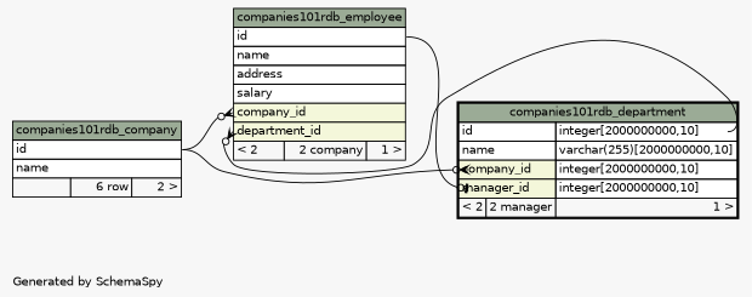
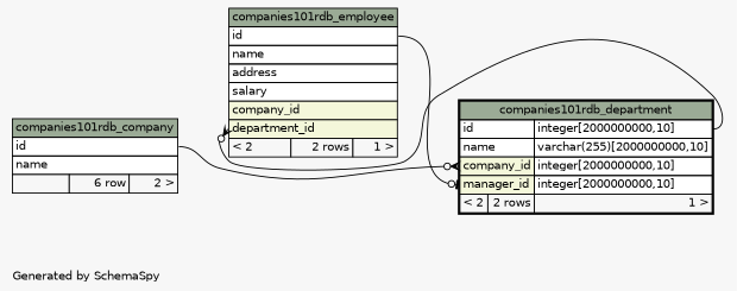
  digraph {
    bgcolor="#f7f7f7"
    fontname=Helvetica
    fontsize=11
    label="\nGenerated by SchemaSpy"
    labeljust=l
    nodesep=0.18
    rankdir=RL
    ranksep=0.46
    node [fontname=Helvetica fontsize=11 shape=plaintext]
    edge [arrowhead=none arrowsize=0.8 arrowtail=crowodot dir=back headport="id:e" tailport="company_id:w"]
-   n1 [label=<     <TABLE BORDER="2" CELLBORDER="1" CELLSPACING="0" BGCOLOR="#ffffff">       <TR><TD COLSPAN="3" BGCOLOR="#9bab96" ALIGN="CENTER">companies101rdb_department</TD></TR>       <TR><TD PORT="id" COLSPAN="2" ALIGN="LEFT">id</TD><TD PORT="id.type" ALIGN="LEFT">integer[2000000000,10]</TD></TR>       <TR><TD PORT="name" COLSPAN="2" ALIGN="LEFT">name</TD><TD PORT="name.type" ALIGN="LEFT">varchar(255)[2000000000,10]</TD></TR>       <TR><TD PORT="company_id" COLSPAN="2" BGCOLOR="#f4f7da" ALIGN="LEFT">company_id</TD><TD PORT="company_id.type" ALIGN="LEFT">integer[2000000000,10]</TD></TR>       <TR><TD PORT="manager_id" COLSPAN="2" BGCOLOR="#f4f7da" ALIGN="LEFT">manager_id</TD><TD PORT="manager_id.type" ALIGN="LEFT">integer[2000000000,10]</TD></TR>       <TR><TD ALIGN="LEFT" BGCOLOR="#f7f7f7">&lt; 2</TD><TD ALIGN="RIGHT" BGCOLOR="#f7f7f7">2 manager</TD><TD ALIGN="RIGHT" BGCOLOR="#f7f7f7">1 &gt;</TD></TR>     </TABLE>>]
+   n1 [label=<     <TABLE BORDER="2" CELLBORDER="1" CELLSPACING="0" BGCOLOR="#ffffff">       <TR><TD COLSPAN="3" BGCOLOR="#9bab96" ALIGN="CENTER">companies101rdb_department</TD></TR>       <TR><TD PORT="id" COLSPAN="2" ALIGN="LEFT">id</TD><TD PORT="id.type" ALIGN="LEFT">integer[2000000000,10]</TD></TR>       <TR><TD PORT="name" COLSPAN="2" ALIGN="LEFT">name</TD><TD PORT="name.type" ALIGN="LEFT">varchar(255)[2000000000,10]</TD></TR>       <TR><TD PORT="company_id" COLSPAN="2" BGCOLOR="#f4f7da" ALIGN="LEFT">company_id</TD><TD PORT="company_id.type" ALIGN="LEFT">integer[2000000000,10]</TD></TR>       <TR><TD PORT="manager_id" COLSPAN="2" BGCOLOR="#f4f7da" ALIGN="LEFT">manager_id</TD><TD PORT="manager_id.type" ALIGN="LEFT">integer[2000000000,10]</TD></TR>       <TR><TD ALIGN="LEFT" BGCOLOR="#f7f7f7">&lt; 2</TD><TD ALIGN="RIGHT" BGCOLOR="#f7f7f7">2 rows</TD><TD ALIGN="RIGHT" BGCOLOR="#f7f7f7">1 &gt;</TD></TR>     </TABLE>>]
    n2 [label=<     <TABLE BORDER="0" CELLBORDER="1" CELLSPACING="0" BGCOLOR="#ffffff">       <TR><TD COLSPAN="3" BGCOLOR="#9bab96" ALIGN="CENTER">companies101rdb_company</TD></TR>       <TR><TD PORT="id" COLSPAN="3" ALIGN="LEFT">id</TD></TR>       <TR><TD PORT="name" COLSPAN="3" ALIGN="LEFT">name</TD></TR>       <TR><TD ALIGN="LEFT" BGCOLOR="#f7f7f7">  </TD><TD ALIGN="RIGHT" BGCOLOR="#f7f7f7">6 row</TD><TD ALIGN="RIGHT" BGCOLOR="#f7f7f7">2 &gt;</TD></TR>     </TABLE>>]
-   n3 [label=<     <TABLE BORDER="0" CELLBORDER="1" CELLSPACING="0" BGCOLOR="#ffffff">       <TR><TD COLSPAN="3" BGCOLOR="#9bab96" ALIGN="CENTER">companies101rdb_employee</TD></TR>       <TR><TD PORT="id" COLSPAN="3" ALIGN="LEFT">id</TD></TR>       <TR><TD PORT="name" COLSPAN="3" ALIGN="LEFT">name</TD></TR>       <TR><TD PORT="address" COLSPAN="3" ALIGN="LEFT">address</TD></TR>       <TR><TD PORT="salary" COLSPAN="3" ALIGN="LEFT">salary</TD></TR>       <TR><TD PORT="company_id" COLSPAN="3" BGCOLOR="#f4f7da" ALIGN="LEFT">company_id</TD></TR>       <TR><TD PORT="department_id" COLSPAN="3" BGCOLOR="#f4f7da" ALIGN="LEFT">department_id</TD></TR>       <TR><TD ALIGN="LEFT" BGCOLOR="#f7f7f7">&lt; 2</TD><TD ALIGN="RIGHT" BGCOLOR="#f7f7f7">2 company</TD><TD ALIGN="RIGHT" BGCOLOR="#f7f7f7">1 &gt;</TD></TR>     </TABLE>>]
+   n3 [label=<     <TABLE BORDER="0" CELLBORDER="1" CELLSPACING="0" BGCOLOR="#ffffff">       <TR><TD COLSPAN="3" BGCOLOR="#9bab96" ALIGN="CENTER">companies101rdb_employee</TD></TR>       <TR><TD PORT="id" COLSPAN="3" ALIGN="LEFT">id</TD></TR>       <TR><TD PORT="name" COLSPAN="3" ALIGN="LEFT">name</TD></TR>       <TR><TD PORT="address" COLSPAN="3" ALIGN="LEFT">address</TD></TR>       <TR><TD PORT="salary" COLSPAN="3" ALIGN="LEFT">salary</TD></TR>       <TR><TD PORT="company_id" COLSPAN="3" BGCOLOR="#f4f7da" ALIGN="LEFT">company_id</TD></TR>       <TR><TD PORT="department_id" COLSPAN="3" BGCOLOR="#f4f7da" ALIGN="LEFT">department_id</TD></TR>       <TR><TD ALIGN="LEFT" BGCOLOR="#f7f7f7">&lt; 2</TD><TD ALIGN="RIGHT" BGCOLOR="#f7f7f7">2 rows</TD><TD ALIGN="RIGHT" BGCOLOR="#f7f7f7">1 &gt;</TD></TR>     </TABLE>>]
    n1 -> n2
    n1 -> n3 [arrowtail=teeodot tailport="manager_id:w"]
    n3 -> n1 [headport="id.type:e" tailport="department_id:w"]
-   n3 -> n2
  }
